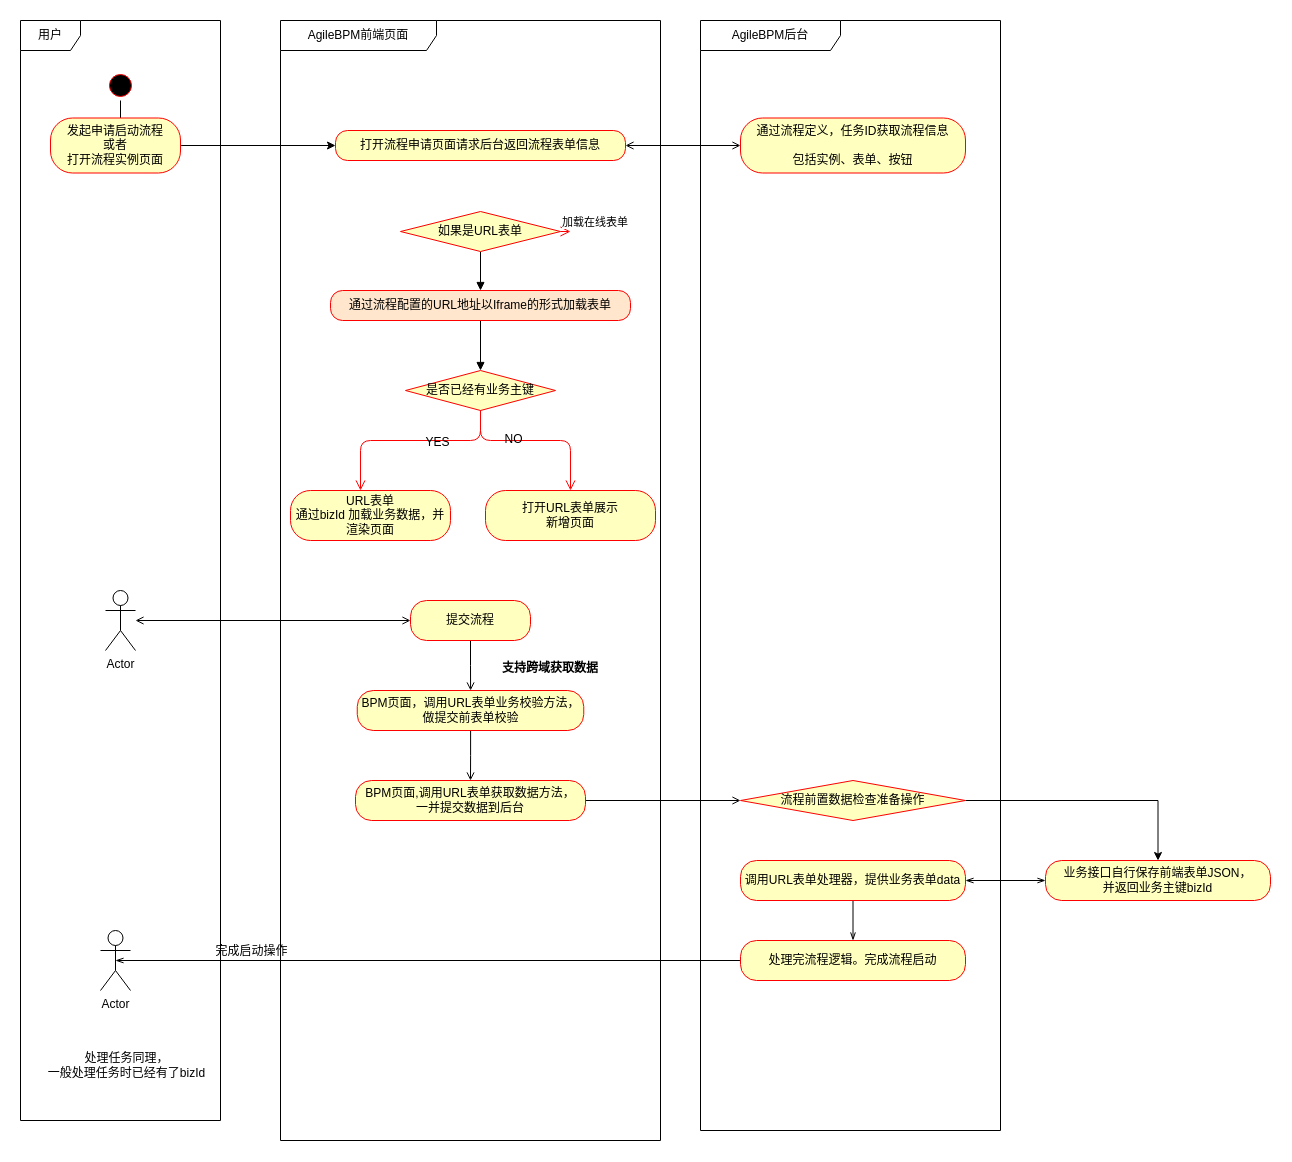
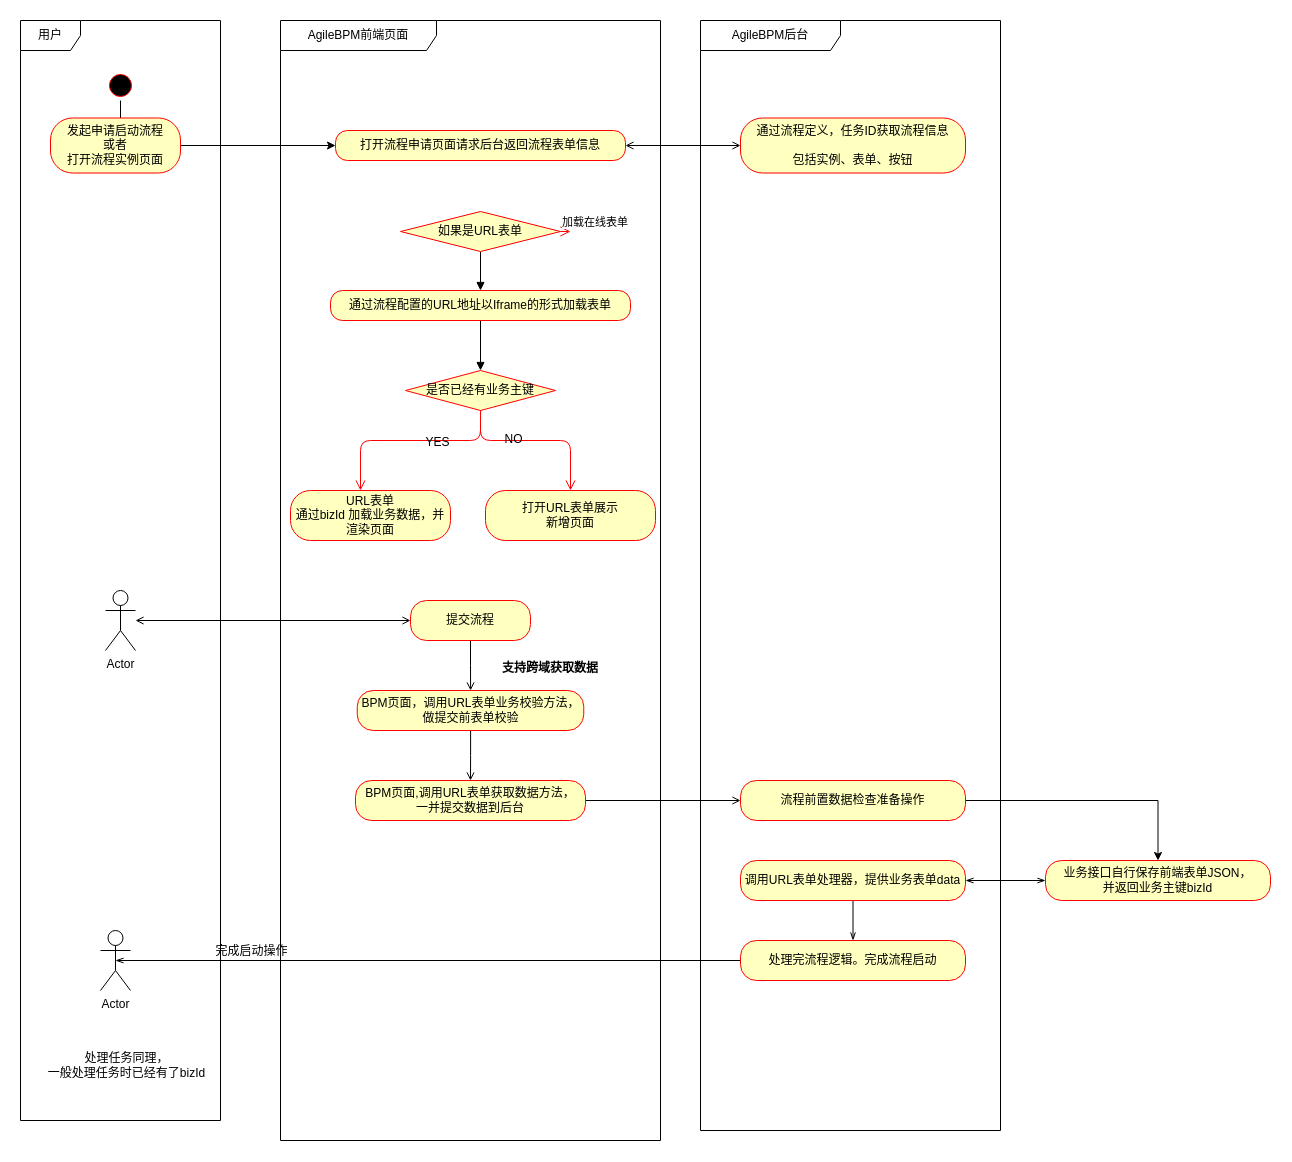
  <mxCell id="0" />
  <mxCell id="1" parent="0" />
  <mxCell id="2" value="AgileBPM前端页面" style="shape=umlFrame;whiteSpace=wrap;html=1;width=156;height=30;" parent="1" vertex="1"><mxGeometry x="280" y="20" width="380" height="1120" as="geometry" /></mxCell>
  <mxCell id="3" value="用户" style="shape=umlFrame;whiteSpace=wrap;html=1;" parent="1" vertex="1"><mxGeometry x="20" y="20" width="200" height="1100" as="geometry" /></mxCell>
  <mxCell id="4" style="edgeStyle=orthogonalEdgeStyle;rounded=0;orthogonalLoop=1;jettySize=auto;html=1;" parent="1" source="5" target="7" edge="1"><mxGeometry relative="1" as="geometry" /></mxCell>
  <mxCell id="5" value="" style="ellipse;html=1;shape=startState;fillColor=#000000;strokeColor=#ff0000;" parent="1" vertex="1"><mxGeometry x="105" y="70" width="30" height="30" as="geometry" /></mxCell>
  <mxCell id="6" value="" style="edgeStyle=orthogonalEdgeStyle;rounded=0;orthogonalLoop=1;jettySize=auto;html=1;" parent="1" source="7" target="8" edge="1"><mxGeometry relative="1" as="geometry" /></mxCell>
  <mxCell id="7" value="发起申请启动流程&lt;br&gt;或者&lt;br&gt;打开流程实例页面" style="rounded=1;whiteSpace=wrap;html=1;arcSize=40;fontColor=#000000;fillColor=#ffffc0;strokeColor=#ff0000;" parent="1" vertex="1"><mxGeometry x="50" y="117.5" width="130" height="55" as="geometry" /></mxCell>
  <mxCell id="8" value="打开流程申请页面请求后台返回流程表单信息" style="rounded=1;whiteSpace=wrap;html=1;arcSize=40;fontColor=#000000;fillColor=#ffffc0;strokeColor=#ff0000;" parent="1" vertex="1"><mxGeometry x="335" y="130" width="290" height="30" as="geometry" /></mxCell>
  <mxCell id="9" value="AgileBPM后台" style="shape=umlFrame;whiteSpace=wrap;html=1;width=140;height=30;" parent="1" vertex="1"><mxGeometry x="700" y="20" width="300" height="1110" as="geometry" /></mxCell>
  <mxCell id="10" style="edgeStyle=orthogonalEdgeStyle;rounded=0;orthogonalLoop=1;jettySize=auto;html=1;startArrow=none;startFill=0;endArrow=block;endFill=1;" parent="1" source="11" target="14" edge="1"><mxGeometry relative="1" as="geometry" /></mxCell>
  <mxCell id="11" value="如果是URL表单" style="rhombus;whiteSpace=wrap;html=1;fillColor=#ffffc0;strokeColor=#ff0000;" parent="1" vertex="1"><mxGeometry x="400" y="211" width="160" height="40" as="geometry" /></mxCell>
  <mxCell id="12" value="加载在线表单" style="edgeStyle=orthogonalEdgeStyle;html=1;align=left;verticalAlign=bottom;endArrow=open;endSize=8;strokeColor=#ff0000;" parent="1" source="11" edge="1"><mxGeometry x="-1" relative="1" as="geometry"><mxPoint x="570" y="230" as="targetPoint" /></mxGeometry></mxCell>
  <mxCell id="13" style="edgeStyle=orthogonalEdgeStyle;rounded=0;orthogonalLoop=1;jettySize=auto;html=1;startArrow=none;startFill=0;endArrow=block;endFill=1;" parent="1" source="14" target="15" edge="1"><mxGeometry relative="1" as="geometry" /></mxCell>
- <mxCell id="14" value="通过流程配置的URL地址以Iframe的形式加载表单" style="rounded=1;whiteSpace=wrap;html=1;arcSize=40;fontColor=#000000;fillColor=#ffe6cc;strokeColor=#ff0000;" parent="1" vertex="1"><mxGeometry x="330" y="290" width="300" height="30" as="geometry" /></mxCell>
+ <mxCell id="14" value="通过流程配置的URL地址以Iframe的形式加载表单" style="rounded=1;whiteSpace=wrap;html=1;arcSize=40;fontColor=#000000;fillColor=#ffffc0;strokeColor=#ff0000;" parent="1" vertex="1"><mxGeometry x="330" y="290" width="300" height="30" as="geometry" /></mxCell>
  <mxCell id="15" value="是否已经有业务主键" style="rhombus;whiteSpace=wrap;html=1;fillColor=#ffffc0;strokeColor=#ff0000;" parent="1" vertex="1"><mxGeometry x="405" y="370" width="150" height="40" as="geometry" /></mxCell>
  <mxCell id="16" value="" style="edgeStyle=orthogonalEdgeStyle;html=1;align=left;verticalAlign=bottom;endArrow=open;endSize=8;strokeColor=#ff0000;entryX=0.5;entryY=0;entryDx=0;entryDy=0;exitX=0.5;exitY=1;exitDx=0;exitDy=0;" parent="1" source="15" target="21" edge="1"><mxGeometry x="-1" relative="1" as="geometry"><mxPoint x="536" y="420" as="targetPoint" /><Array as="points"><mxPoint x="480" y="440" /><mxPoint x="570" y="440" /></Array></mxGeometry></mxCell>
  <mxCell id="17" value="NO" style="text;html=1;align=center;verticalAlign=middle;resizable=0;points=[];" parent="16" vertex="1" connectable="0"><mxGeometry x="-0.271" y="2" relative="1" as="geometry"><mxPoint as="offset" /></mxGeometry></mxCell>
  <mxCell id="18" value="" style="edgeStyle=orthogonalEdgeStyle;html=1;align=left;verticalAlign=top;endArrow=open;endSize=8;strokeColor=#ff0000;" parent="1" source="15" target="20" edge="1"><mxGeometry x="-1" y="55" relative="1" as="geometry"><mxPoint x="396" y="490" as="targetPoint" /><Array as="points"><mxPoint x="480" y="440" /><mxPoint x="360" y="440" /></Array><mxPoint x="-1" y="-10" as="offset" /></mxGeometry></mxCell>
  <mxCell id="19" value="YES" style="text;html=1;align=center;verticalAlign=middle;resizable=0;points=[];" parent="18" vertex="1" connectable="0"><mxGeometry x="-0.257" y="1" relative="1" as="geometry"><mxPoint as="offset" /></mxGeometry></mxCell>
  <mxCell id="20" value="URL表单&lt;br&gt;通过bizId&amp;nbsp;加载业务数据，并渲染页面" style="rounded=1;whiteSpace=wrap;html=1;arcSize=40;fontColor=#000000;fillColor=#ffffc0;strokeColor=#ff0000;" parent="1" vertex="1"><mxGeometry x="290" y="490" width="160" height="50" as="geometry" /></mxCell>
  <mxCell id="21" value="打开URL表单展示&lt;br&gt;新增页面" style="rounded=1;whiteSpace=wrap;html=1;arcSize=40;fontColor=#000000;fillColor=#ffffc0;strokeColor=#ff0000;" parent="1" vertex="1"><mxGeometry x="485" y="490" width="170" height="50" as="geometry" /></mxCell>
  <mxCell id="22" style="edgeStyle=orthogonalEdgeStyle;rounded=0;orthogonalLoop=1;jettySize=auto;html=1;startArrow=open;startFill=0;endArrow=open;endFill=0;" parent="1" source="23" target="25" edge="1"><mxGeometry relative="1" as="geometry" /></mxCell>
  <mxCell id="23" value="Actor" style="shape=umlActor;verticalLabelPosition=bottom;labelBackgroundColor=#ffffff;verticalAlign=top;html=1;" parent="1" vertex="1"><mxGeometry x="105" y="590" width="30" height="60" as="geometry" /></mxCell>
  <mxCell id="24" value="" style="edgeStyle=orthogonalEdgeStyle;rounded=0;orthogonalLoop=1;jettySize=auto;html=1;startArrow=none;startFill=0;endArrow=open;endFill=0;" parent="1" source="25" target="27" edge="1"><mxGeometry relative="1" as="geometry" /></mxCell>
  <mxCell id="25" value="提交流程" style="rounded=1;whiteSpace=wrap;html=1;arcSize=40;fontColor=#000000;fillColor=#ffffc0;strokeColor=#ff0000;" parent="1" vertex="1"><mxGeometry x="410" y="600" width="120" height="40" as="geometry" /></mxCell>
  <mxCell id="26" value="" style="edgeStyle=orthogonalEdgeStyle;rounded=0;orthogonalLoop=1;jettySize=auto;html=1;startArrow=none;startFill=0;endArrow=open;endFill=0;" parent="1" source="27" target="29" edge="1"><mxGeometry relative="1" as="geometry" /></mxCell>
  <mxCell id="27" value="BPM页面，调用URL表单业务校验方法，&lt;br&gt;做提交前表单校验" style="rounded=1;whiteSpace=wrap;html=1;arcSize=40;fontColor=#000000;fillColor=#ffffc0;strokeColor=#ff0000;" parent="1" vertex="1"><mxGeometry x="356.75" y="690" width="226.5" height="40" as="geometry" /></mxCell>
  <mxCell id="28" value="" style="edgeStyle=orthogonalEdgeStyle;rounded=0;orthogonalLoop=1;jettySize=auto;html=1;startArrow=none;startFill=0;endArrow=open;endFill=0;" parent="1" source="29" target="31" edge="1"><mxGeometry relative="1" as="geometry" /></mxCell>
  <mxCell id="29" value="&lt;span&gt;BPM页面,调用URL表单获取数据方法，&lt;br&gt;一并提交数据到后台&lt;br&gt;&lt;/span&gt;" style="rounded=1;whiteSpace=wrap;html=1;arcSize=40;fontColor=#000000;fillColor=#ffffc0;strokeColor=#ff0000;" parent="1" vertex="1"><mxGeometry x="355" y="780" width="230" height="40" as="geometry" /></mxCell>
  <mxCell id="30" value="" style="edgeStyle=orthogonalEdgeStyle;rounded=0;orthogonalLoop=1;jettySize=auto;html=1;" edge="1" parent="1" source="31" target="38"><mxGeometry relative="1" as="geometry" /></mxCell>
- <mxCell id="31" value="流程前置数据检查准备操作" style="rhombus;whiteSpace=wrap;html=1;arcSize=40;fontColor=#000000;fillColor=#ffffc0;strokeColor=#ff0000;" parent="1" vertex="1"><mxGeometry x="740" y="780" width="225" height="40" as="geometry" /></mxCell>
+ <mxCell id="31" value="流程前置数据检查准备操作" style="rounded=1;whiteSpace=wrap;html=1;arcSize=40;fontColor=#000000;fillColor=#ffffc0;strokeColor=#ff0000;" parent="1" vertex="1"><mxGeometry x="740" y="780" width="225" height="40" as="geometry" /></mxCell>
  <mxCell id="32" value="" style="edgeStyle=orthogonalEdgeStyle;rounded=0;orthogonalLoop=1;jettySize=auto;html=1;startArrow=openThin;startFill=0;endArrow=openThin;endFill=0;" edge="1" parent="1" source="34" target="38"><mxGeometry relative="1" as="geometry" /></mxCell>
  <mxCell id="33" value="" style="edgeStyle=orthogonalEdgeStyle;rounded=0;orthogonalLoop=1;jettySize=auto;html=1;startArrow=none;startFill=0;endArrow=openThin;endFill=0;" edge="1" parent="1" source="34" target="37"><mxGeometry relative="1" as="geometry" /></mxCell>
  <mxCell id="34" value="调用URL表单处理器，提供业务表单data" style="rounded=1;whiteSpace=wrap;html=1;arcSize=40;fontColor=#000000;fillColor=#ffffc0;strokeColor=#ff0000;" vertex="1" parent="1"><mxGeometry x="740" y="860" width="225" height="40" as="geometry" /></mxCell>
  <mxCell id="35" style="edgeStyle=orthogonalEdgeStyle;rounded=0;orthogonalLoop=1;jettySize=auto;html=1;entryX=0.5;entryY=0.5;entryDx=0;entryDy=0;entryPerimeter=0;startArrow=none;startFill=0;endArrow=openThin;endFill=0;" edge="1" parent="1" source="37" target="42"><mxGeometry relative="1" as="geometry" /></mxCell>
  <mxCell id="36" value="完成启动操作" style="text;html=1;align=center;verticalAlign=middle;resizable=0;points=[];" vertex="1" connectable="0" parent="35"><mxGeometry x="0.744" y="-4" relative="1" as="geometry"><mxPoint x="55" y="-6" as="offset" /></mxGeometry></mxCell>
  <mxCell id="37" value="处理完流程逻辑。完成流程启动" style="rounded=1;whiteSpace=wrap;html=1;arcSize=40;fontColor=#000000;fillColor=#ffffc0;strokeColor=#ff0000;" vertex="1" parent="1"><mxGeometry x="740" y="940" width="225" height="40" as="geometry" /></mxCell>
  <mxCell id="38" value="业务接口自行保存前端表单JSON，&lt;br&gt;并返回业务主键bizId" style="rounded=1;whiteSpace=wrap;html=1;arcSize=40;fontColor=#000000;fillColor=#ffffc0;strokeColor=#ff0000;" vertex="1" parent="1"><mxGeometry x="1045" y="860" width="225" height="40" as="geometry" /></mxCell>
  <mxCell id="39" style="edgeStyle=orthogonalEdgeStyle;rounded=0;orthogonalLoop=1;jettySize=auto;html=1;startArrow=open;startFill=0;endArrow=open;endFill=0;" parent="1" source="40" target="8" edge="1"><mxGeometry relative="1" as="geometry" /></mxCell>
  <mxCell id="40" value="通过流程定义，任务ID获取流程信息&lt;br&gt;&lt;br&gt;包括实例、表单、按钮" style="rounded=1;whiteSpace=wrap;html=1;arcSize=40;fontColor=#000000;fillColor=#ffffc0;strokeColor=#ff0000;" parent="1" vertex="1"><mxGeometry x="740" y="117.5" width="225" height="55" as="geometry" /></mxCell>
  <mxCell id="41" value="支持跨域获取数据" style="text;align=center;fontStyle=1;verticalAlign=middle;spacingLeft=3;spacingRight=3;strokeColor=none;rotatable=0;points=[[0,0.5],[1,0.5]];portConstraint=eastwest;" parent="1" vertex="1"><mxGeometry x="510" y="654" width="80" height="26" as="geometry" /></mxCell>
  <mxCell id="42" value="Actor" style="shape=umlActor;verticalLabelPosition=bottom;labelBackgroundColor=#ffffff;verticalAlign=top;html=1;outlineConnect=0;" vertex="1" parent="1"><mxGeometry x="100" y="930" width="30" height="60" as="geometry" /></mxCell>
  <mxCell id="43" value="处理任务同理，&lt;br&gt;一般处理任务时已经有了bizId" style="text;html=1;align=center;verticalAlign=middle;resizable=0;points=[];" vertex="1" connectable="0" parent="1"><mxGeometry x="70" y="1070" as="geometry"><mxPoint x="55" y="-6" as="offset" /></mxGeometry></mxCell>
